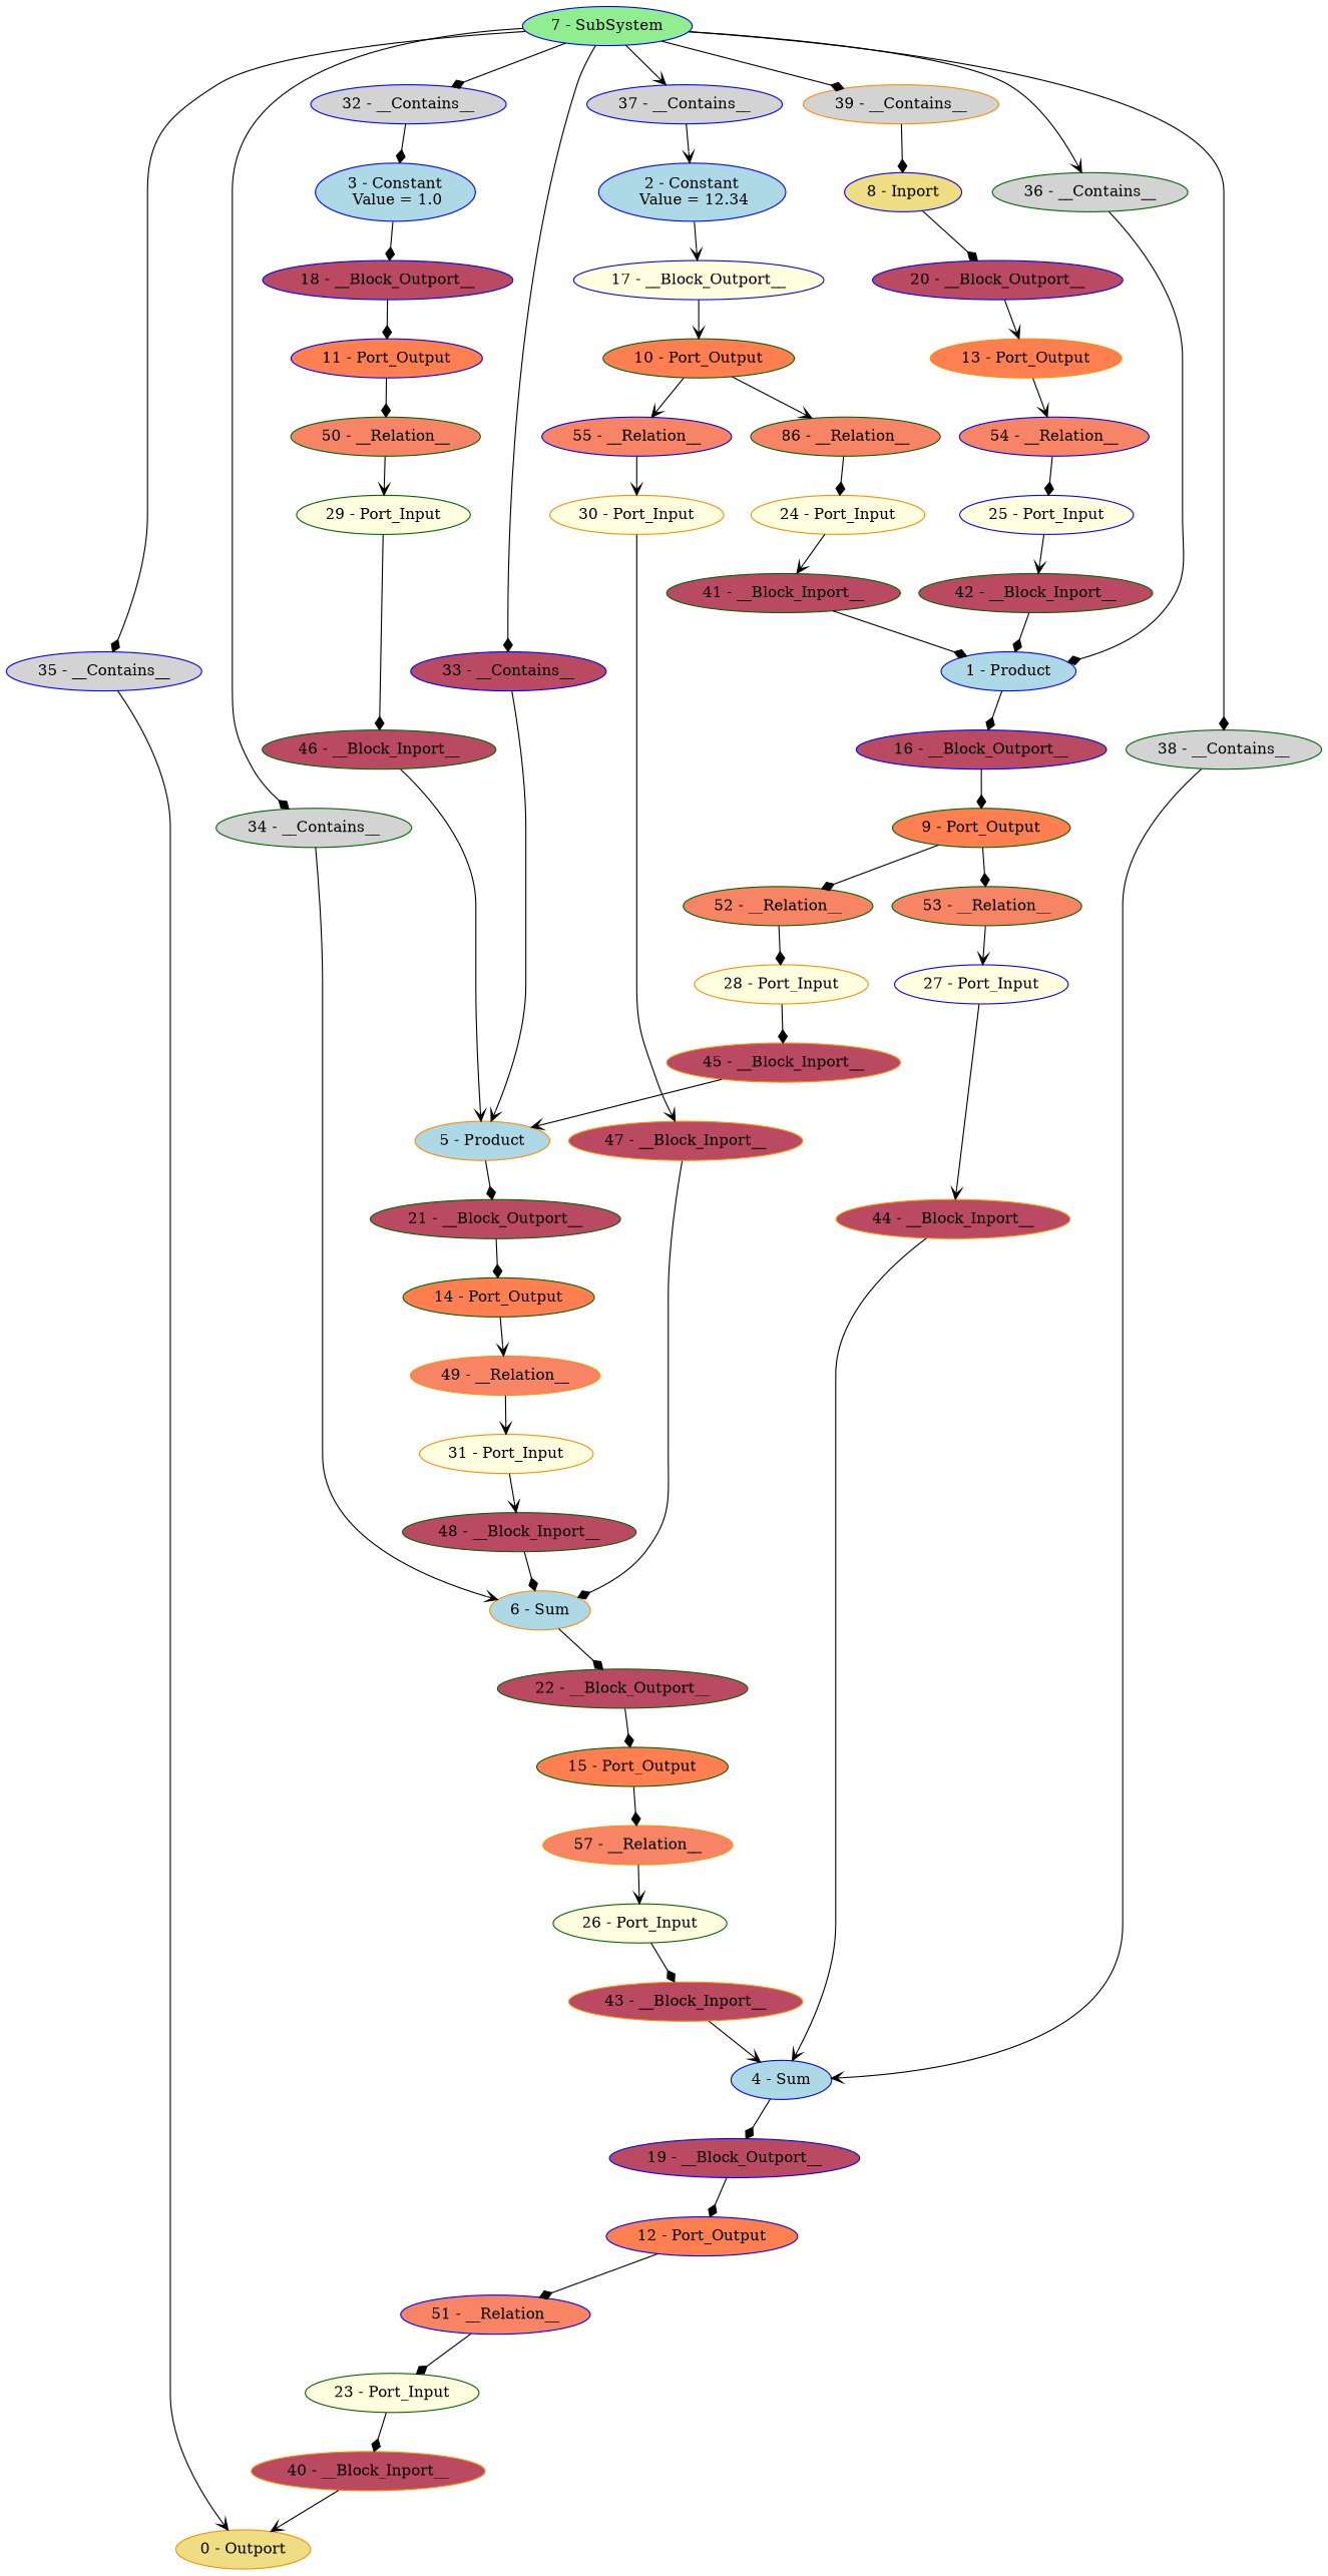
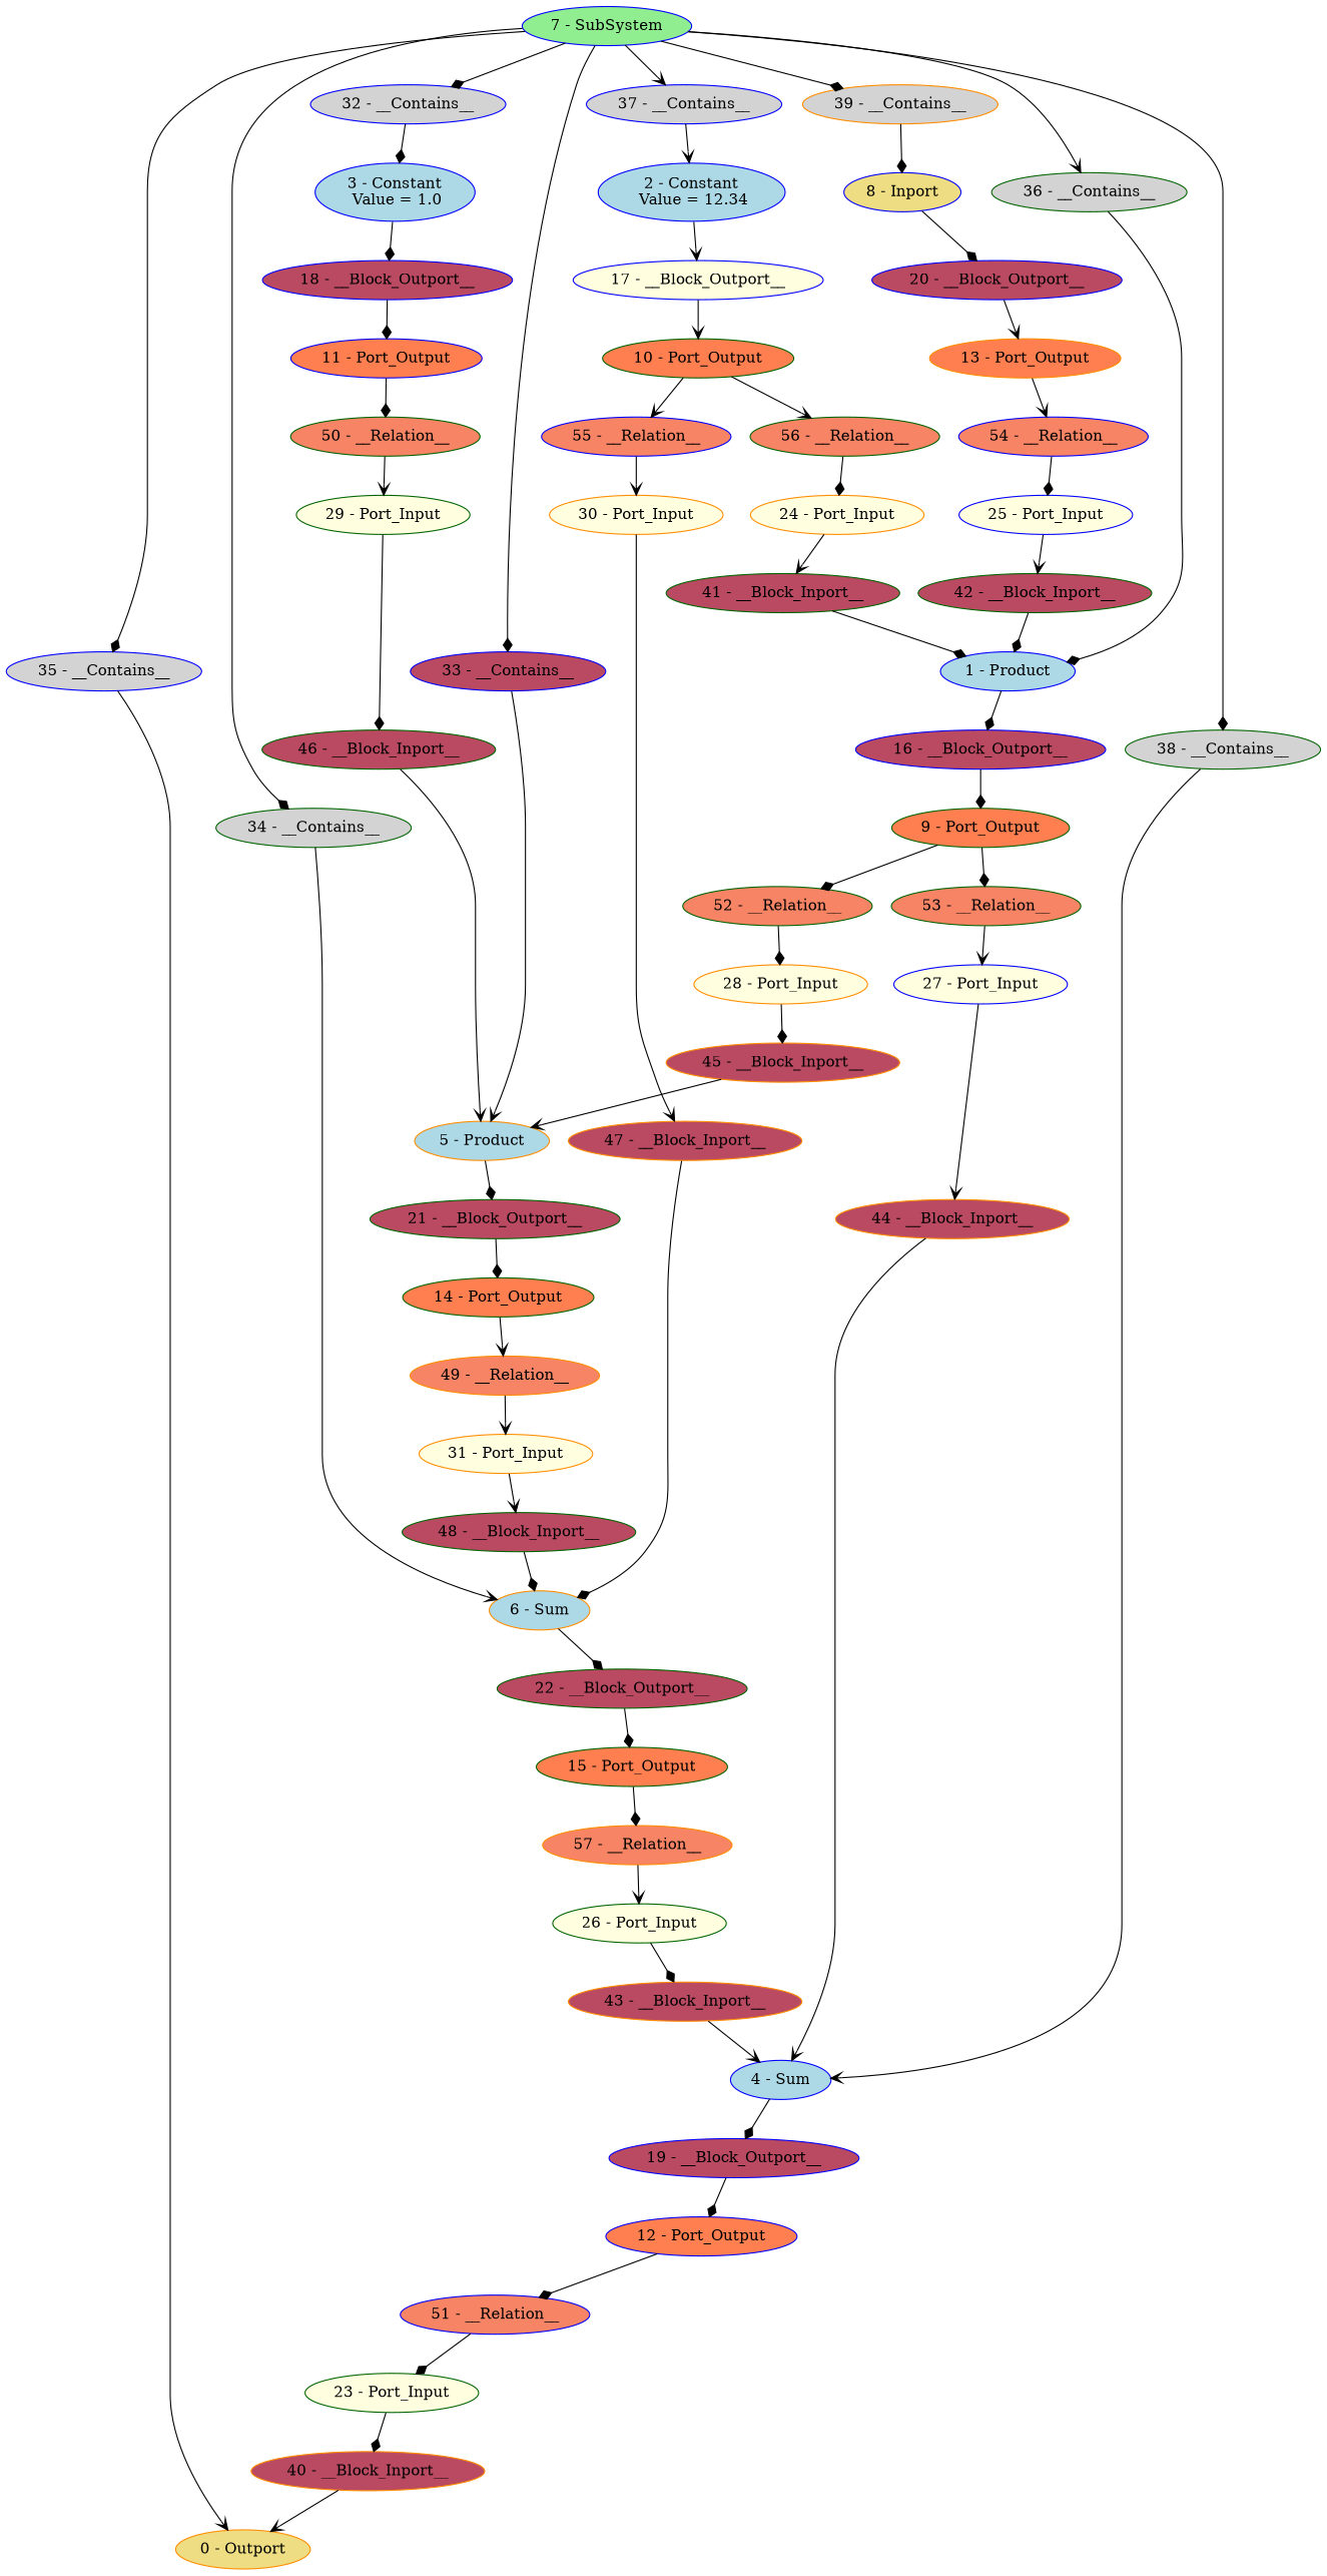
  digraph {
    node [color=blue fillcolor="#b94a62" style=filled]
    edge [arrowhead=diamond]
    "0 - Outport" [color=darkorange fillcolor=lightgoldenrod]
    "1 - Product" [fillcolor=lightblue]
    "16 - __Block_Outport__"
    "9 - Port_Output" [color=darkgreen fillcolor=coral]
    "2 - Constant\n Value = 12.34" [fillcolor=lightblue]
    "17 - __Block_Outport__" [fillcolor=lightyellow]
    "10 - Port_Output" [color=darkgreen fillcolor=coral]
    "3 - Constant\n Value = 1.0" [fillcolor=lightblue]
    "18 - __Block_Outport__"
    "11 - Port_Output" [fillcolor=coral]
    "4 - Sum" [fillcolor=lightblue]
    "19 - __Block_Outport__"
    "12 - Port_Output" [fillcolor=coral]
    "5 - Product" [color=darkorange fillcolor=lightblue]
    "21 - __Block_Outport__" [color=darkgreen]
    "14 - Port_Output" [color=darkgreen fillcolor=coral]
    "6 - Sum" [color=darkorange fillcolor=lightblue]
    "22 - __Block_Outport__" [color=darkgreen]
    "15 - Port_Output" [color=darkgreen fillcolor=coral]
    "7 - SubSystem" [fillcolor=lightgreen]
    "32 - __Contains__" [fillcolor=lightgray]
    "33 - __Contains__"
    "34 - __Contains__" [color=darkgreen fillcolor=lightgray]
    "35 - __Contains__" [fillcolor=lightgray]
    "36 - __Contains__" [color=darkgreen fillcolor=lightgray]
    "37 - __Contains__" [fillcolor=lightgray]
    "38 - __Contains__" [color=darkgreen fillcolor=lightgray]
    "39 - __Contains__" [color=darkorange fillcolor=lightgray]
    "8 - Inport" [fillcolor=lightgoldenrod]
    "20 - __Block_Outport__"
    "13 - Port_Output" [color=darkorange fillcolor=coral]
    "52 - __Relation__" [color=darkgreen fillcolor="#f78465"]
    "53 - __Relation__" [color=darkgreen fillcolor="#f78465"]
    "28 - Port_Input" [color=darkorange fillcolor=lightyellow]
    "27 - Port_Input" [fillcolor=lightyellow]
    "55 - __Relation__" [fillcolor="#f78465"]
-   "56 - __Relation__" [color=darkgreen fillcolor="#f78465" label="86 - __Relation__"]
+   "56 - __Relation__" [color=darkgreen fillcolor="#f78465"]
    "30 - Port_Input" [color=darkorange fillcolor=lightyellow]
    "24 - Port_Input" [color=darkorange fillcolor=lightyellow]
    "50 - __Relation__" [color=darkgreen fillcolor="#f78465"]
    "29 - Port_Input" [color=darkgreen fillcolor=lightyellow]
    "51 - __Relation__" [fillcolor="#f78465"]
    "23 - Port_Input" [color=darkgreen fillcolor=lightyellow]
    "54 - __Relation__" [fillcolor="#f78465"]
    "25 - Port_Input" [fillcolor=lightyellow]
    "49 - __Relation__" [color=darkorange fillcolor="#f78465"]
    "31 - Port_Input" [color=darkorange fillcolor=lightyellow]
    "57 - __Relation__" [color=darkorange fillcolor="#f78465"]
    "26 - Port_Input" [color=darkgreen fillcolor=lightyellow]
    "40 - __Block_Inport__" [color=darkorange]
    "41 - __Block_Inport__" [color=darkgreen]
    "42 - __Block_Inport__" [color=darkgreen]
    "43 - __Block_Inport__" [color=darkorange]
    "44 - __Block_Inport__" [color=darkorange]
    "45 - __Block_Inport__" [color=darkorange]
    "46 - __Block_Inport__" [color=darkgreen]
    "47 - __Block_Inport__" [color=darkorange]
    "48 - __Block_Inport__" [color=darkgreen]
    "1 - Product" -> "16 - __Block_Outport__"
    "16 - __Block_Outport__" -> "9 - Port_Output"
    "9 - Port_Output" -> "52 - __Relation__"
    "9 - Port_Output" -> "53 - __Relation__"
    "2 - Constant\n Value = 12.34" -> "17 - __Block_Outport__" [arrowhead=vee]
    "17 - __Block_Outport__" -> "10 - Port_Output" [arrowhead=vee]
    "10 - Port_Output" -> "55 - __Relation__" [arrowhead=vee]
    "10 - Port_Output" -> "56 - __Relation__" [arrowhead=vee]
    "3 - Constant\n Value = 1.0" -> "18 - __Block_Outport__"
    "18 - __Block_Outport__" -> "11 - Port_Output"
    "11 - Port_Output" -> "50 - __Relation__"
    "4 - Sum" -> "19 - __Block_Outport__"
    "19 - __Block_Outport__" -> "12 - Port_Output"
    "12 - Port_Output" -> "51 - __Relation__"
    "5 - Product" -> "21 - __Block_Outport__"
    "21 - __Block_Outport__" -> "14 - Port_Output"
    "14 - Port_Output" -> "49 - __Relation__" [arrowhead=vee]
    "6 - Sum" -> "22 - __Block_Outport__"
    "22 - __Block_Outport__" -> "15 - Port_Output"
    "15 - Port_Output" -> "57 - __Relation__"
    "7 - SubSystem" -> "32 - __Contains__"
    "7 - SubSystem" -> "33 - __Contains__"
    "7 - SubSystem" -> "34 - __Contains__"
    "7 - SubSystem" -> "35 - __Contains__"
    "7 - SubSystem" -> "36 - __Contains__" [arrowhead=vee]
    "7 - SubSystem" -> "37 - __Contains__" [arrowhead=vee]
    "7 - SubSystem" -> "38 - __Contains__"
    "7 - SubSystem" -> "39 - __Contains__"
    "32 - __Contains__" -> "3 - Constant\n Value = 1.0"
    "33 - __Contains__" -> "5 - Product" [arrowhead=vee]
    "34 - __Contains__" -> "6 - Sum" [arrowhead=vee]
    "35 - __Contains__" -> "0 - Outport" [arrowhead=vee]
    "36 - __Contains__" -> "1 - Product"
    "37 - __Contains__" -> "2 - Constant\n Value = 12.34" [arrowhead=vee]
    "38 - __Contains__" -> "4 - Sum" [arrowhead=vee]
    "39 - __Contains__" -> "8 - Inport"
    "8 - Inport" -> "20 - __Block_Outport__"
    "20 - __Block_Outport__" -> "13 - Port_Output" [arrowhead=vee]
    "13 - Port_Output" -> "54 - __Relation__" [arrowhead=vee]
    "52 - __Relation__" -> "28 - Port_Input"
    "53 - __Relation__" -> "27 - Port_Input" [arrowhead=vee]
    "28 - Port_Input" -> "45 - __Block_Inport__"
    "27 - Port_Input" -> "44 - __Block_Inport__" [arrowhead=vee]
    "55 - __Relation__" -> "30 - Port_Input" [arrowhead=vee]
    "56 - __Relation__" -> "24 - Port_Input"
    "30 - Port_Input" -> "47 - __Block_Inport__" [arrowhead=vee]
    "24 - Port_Input" -> "41 - __Block_Inport__" [arrowhead=vee]
    "50 - __Relation__" -> "29 - Port_Input" [arrowhead=vee]
    "29 - Port_Input" -> "46 - __Block_Inport__"
    "51 - __Relation__" -> "23 - Port_Input"
    "23 - Port_Input" -> "40 - __Block_Inport__"
    "54 - __Relation__" -> "25 - Port_Input"
    "25 - Port_Input" -> "42 - __Block_Inport__" [arrowhead=vee]
    "49 - __Relation__" -> "31 - Port_Input" [arrowhead=vee]
    "31 - Port_Input" -> "48 - __Block_Inport__" [arrowhead=vee]
    "57 - __Relation__" -> "26 - Port_Input" [arrowhead=vee]
    "26 - Port_Input" -> "43 - __Block_Inport__"
    "40 - __Block_Inport__" -> "0 - Outport" [arrowhead=vee]
    "41 - __Block_Inport__" -> "1 - Product"
    "42 - __Block_Inport__" -> "1 - Product"
    "43 - __Block_Inport__" -> "4 - Sum" [arrowhead=vee]
    "44 - __Block_Inport__" -> "4 - Sum" [arrowhead=vee]
    "45 - __Block_Inport__" -> "5 - Product" [arrowhead=vee]
    "46 - __Block_Inport__" -> "5 - Product" [arrowhead=vee]
    "47 - __Block_Inport__" -> "6 - Sum"
    "48 - __Block_Inport__" -> "6 - Sum"
  }
